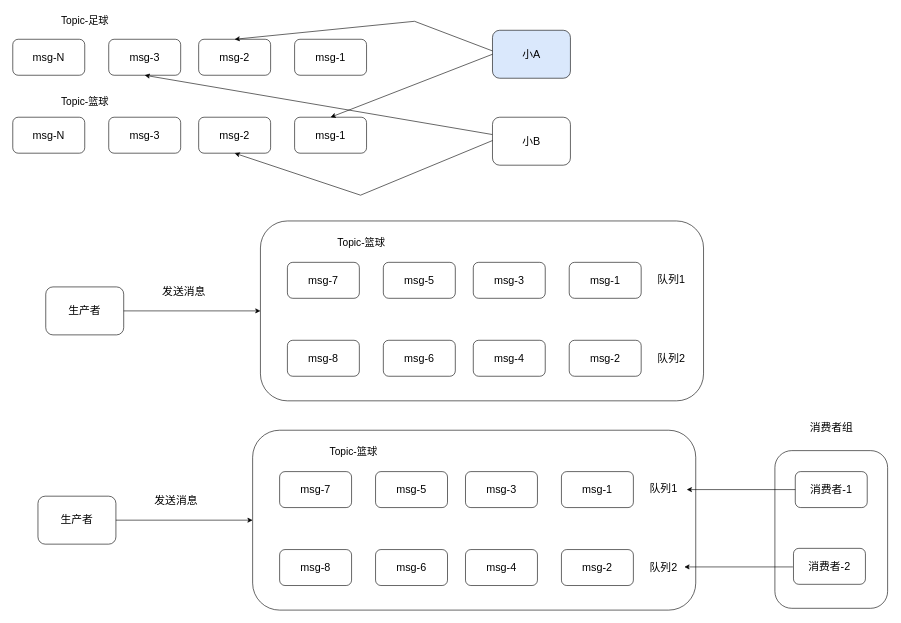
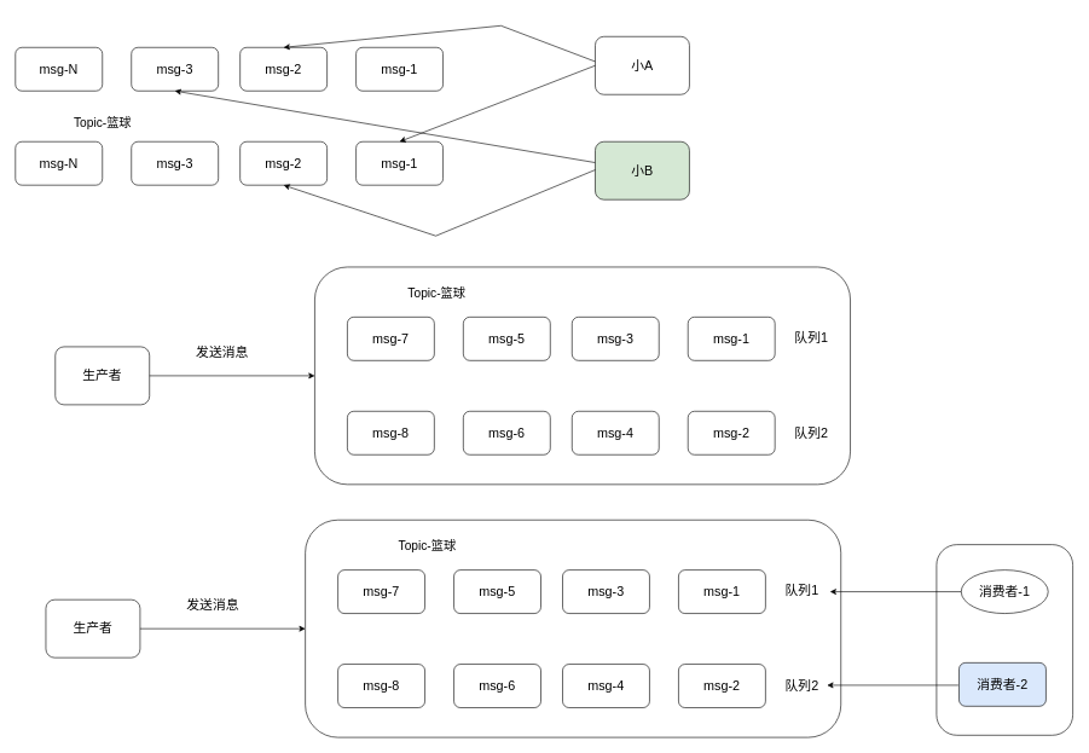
  <mxCell id="0" />
  <mxCell id="1" parent="0" />
  <mxCell id="2" value="" style="rounded=1;whiteSpace=wrap;html=1;fontSize=18;" vertex="1" parent="1"><mxGeometry x="433" y="368" width="739" height="300" as="geometry" /></mxCell>
  <mxCell id="3" value="msg-3" style="rounded=1;whiteSpace=wrap;html=1;fontSize=18;" vertex="1" parent="1"><mxGeometry x="180" y="65" width="120" height="60" as="geometry" /></mxCell>
  <mxCell id="4" value="msg-N" style="rounded=1;whiteSpace=wrap;html=1;fontSize=18;" vertex="1" parent="1"><mxGeometry x="20" y="65" width="120" height="60" as="geometry" /></mxCell>
  <mxCell id="5" value="msg-1" style="rounded=1;whiteSpace=wrap;html=1;fontSize=18;" vertex="1" parent="1"><mxGeometry x="490" y="65" width="120" height="60" as="geometry" /></mxCell>
  <mxCell id="6" value="msg-2" style="rounded=1;whiteSpace=wrap;html=1;fontSize=18;" vertex="1" parent="1"><mxGeometry x="330" y="65" width="120" height="60" as="geometry" /></mxCell>
- <mxCell id="7" value="Topic-足球" style="text;html=1;align=center;verticalAlign=middle;resizable=0;points=[];autosize=1;strokeColor=none;fillColor=none;fontSize=17;" vertex="1" parent="1"><mxGeometry x="95" y="20" width="90" height="30" as="geometry" /></mxCell>
  <mxCell id="8" value="Topic-篮球" style="text;html=1;align=center;verticalAlign=middle;resizable=0;points=[];autosize=1;strokeColor=none;fillColor=none;fontSize=17;" vertex="1" parent="1"><mxGeometry x="95" y="155" width="90" height="30" as="geometry" /></mxCell>
  <mxCell id="9" value="msg-3" style="rounded=1;whiteSpace=wrap;html=1;fontSize=18;" vertex="1" parent="1"><mxGeometry x="180" y="195" width="120" height="60" as="geometry" /></mxCell>
  <mxCell id="10" value="msg-N" style="rounded=1;whiteSpace=wrap;html=1;fontSize=18;" vertex="1" parent="1"><mxGeometry x="20" y="195" width="120" height="60" as="geometry" /></mxCell>
  <mxCell id="11" value="msg-1" style="rounded=1;whiteSpace=wrap;html=1;fontSize=18;" vertex="1" parent="1"><mxGeometry x="490" y="195" width="120" height="60" as="geometry" /></mxCell>
  <mxCell id="12" value="msg-2" style="rounded=1;whiteSpace=wrap;html=1;fontSize=18;" vertex="1" parent="1"><mxGeometry x="330" y="195" width="120" height="60" as="geometry" /></mxCell>
- <mxCell id="13" value="小A" style="rounded=1;whiteSpace=wrap;html=1;fontSize=18;fillColor=#dae8fc;" vertex="1" parent="1"><mxGeometry x="820" y="50" width="130" height="80" as="geometry" /></mxCell>
+ <mxCell id="13" value="小A" style="rounded=1;whiteSpace=wrap;html=1;fontSize=18;" vertex="1" parent="1"><mxGeometry x="820" y="50" width="130" height="80" as="geometry" /></mxCell>
  <mxCell id="14" value="" style="rounded=0;orthogonalLoop=1;jettySize=auto;html=1;fontSize=18;entryX=0.5;entryY=1;entryDx=0;entryDy=0;" edge="1" parent="1" source="15" target="3"><mxGeometry relative="1" as="geometry"><mxPoint x="715" y="235" as="targetPoint" /></mxGeometry></mxCell>
- <mxCell id="15" value="小B" style="rounded=1;whiteSpace=wrap;html=1;fontSize=18;" vertex="1" parent="1"><mxGeometry x="820" y="195" width="130" height="80" as="geometry" /></mxCell>
+ <mxCell id="15" value="小B" style="rounded=1;whiteSpace=wrap;html=1;fontSize=18;fillColor=#d5e8d4;" vertex="1" parent="1"><mxGeometry x="820" y="195" width="130" height="80" as="geometry" /></mxCell>
  <mxCell id="16" value="" style="rounded=0;orthogonalLoop=1;jettySize=auto;html=1;fontSize=18;entryX=0.5;entryY=0;entryDx=0;entryDy=0;" edge="1" parent="1" target="6"><mxGeometry relative="1" as="geometry"><mxPoint x="820" y="84.455" as="sourcePoint" /><mxPoint x="240" y="-14.46" as="targetPoint" /><Array as="points"><mxPoint x="690" y="35" /></Array></mxGeometry></mxCell>
  <mxCell id="17" value="" style="rounded=0;orthogonalLoop=1;jettySize=auto;html=1;fontSize=18;entryX=0.5;entryY=0;entryDx=0;entryDy=0;exitX=0;exitY=0.5;exitDx=0;exitDy=0;" edge="1" parent="1" source="13" target="11"><mxGeometry relative="1" as="geometry"><mxPoint x="830" y="233.915" as="sourcePoint" /><mxPoint x="250" y="135" as="targetPoint" /></mxGeometry></mxCell>
  <mxCell id="18" value="" style="rounded=0;orthogonalLoop=1;jettySize=auto;html=1;fontSize=18;entryX=0.5;entryY=1;entryDx=0;entryDy=0;" edge="1" parent="1" target="12"><mxGeometry relative="1" as="geometry"><mxPoint x="820" y="233.915" as="sourcePoint" /><mxPoint x="240" y="135" as="targetPoint" /><Array as="points"><mxPoint x="600" y="325" /></Array></mxGeometry></mxCell>
  <mxCell id="19" value="msg-5" style="rounded=1;whiteSpace=wrap;html=1;fontSize=18;" vertex="1" parent="1"><mxGeometry x="638" y="437" width="120" height="60" as="geometry" /></mxCell>
  <mxCell id="20" value="msg-7" style="rounded=1;whiteSpace=wrap;html=1;fontSize=18;" vertex="1" parent="1"><mxGeometry x="478" y="437" width="120" height="60" as="geometry" /></mxCell>
  <mxCell id="21" value="msg-1" style="rounded=1;whiteSpace=wrap;html=1;fontSize=18;" vertex="1" parent="1"><mxGeometry x="948" y="437" width="120" height="60" as="geometry" /></mxCell>
  <mxCell id="22" value="msg-3" style="rounded=1;whiteSpace=wrap;html=1;fontSize=18;" vertex="1" parent="1"><mxGeometry x="788" y="437" width="120" height="60" as="geometry" /></mxCell>
  <mxCell id="23" value="Topic-篮球" style="text;html=1;align=center;verticalAlign=middle;resizable=0;points=[];autosize=1;strokeColor=none;fillColor=none;fontSize=17;" vertex="1" parent="1"><mxGeometry x="556" y="390" width="90" height="30" as="geometry" /></mxCell>
  <mxCell id="24" value="msg-6" style="rounded=1;whiteSpace=wrap;html=1;fontSize=18;" vertex="1" parent="1"><mxGeometry x="638" y="567" width="120" height="60" as="geometry" /></mxCell>
  <mxCell id="25" value="msg-8" style="rounded=1;whiteSpace=wrap;html=1;fontSize=18;" vertex="1" parent="1"><mxGeometry x="478" y="567" width="120" height="60" as="geometry" /></mxCell>
  <mxCell id="26" value="msg-2" style="rounded=1;whiteSpace=wrap;html=1;fontSize=18;" vertex="1" parent="1"><mxGeometry x="948" y="567" width="120" height="60" as="geometry" /></mxCell>
  <mxCell id="27" value="msg-4" style="rounded=1;whiteSpace=wrap;html=1;fontSize=18;" vertex="1" parent="1"><mxGeometry x="788" y="567" width="120" height="60" as="geometry" /></mxCell>
  <mxCell id="28" value="队列1" style="text;html=1;align=center;verticalAlign=middle;resizable=0;points=[];autosize=1;strokeColor=none;fillColor=none;fontSize=18;" vertex="1" parent="1"><mxGeometry x="1090" y="453" width="56" height="26" as="geometry" /></mxCell>
  <mxCell id="29" value="队列2" style="text;html=1;align=center;verticalAlign=middle;resizable=0;points=[];autosize=1;strokeColor=none;fillColor=none;fontSize=18;" vertex="1" parent="1"><mxGeometry x="1090" y="584" width="56" height="26" as="geometry" /></mxCell>
  <mxCell id="30" value="生产者" style="rounded=1;whiteSpace=wrap;html=1;fontSize=18;" vertex="1" parent="1"><mxGeometry x="75" y="478" width="130" height="80" as="geometry" /></mxCell>
  <mxCell id="31" value="" style="endArrow=classic;html=1;fontSize=18;exitX=1;exitY=0.5;exitDx=0;exitDy=0;entryX=0;entryY=0.5;entryDx=0;entryDy=0;" edge="1" parent="1" source="30" target="2"><mxGeometry width="50" height="50" relative="1" as="geometry"><mxPoint x="675" y="340" as="sourcePoint" /><mxPoint x="725" y="290" as="targetPoint" /></mxGeometry></mxCell>
  <mxCell id="32" value="发送消息" style="text;html=1;align=center;verticalAlign=middle;resizable=0;points=[];autosize=1;strokeColor=none;fillColor=none;fontSize=18;" vertex="1" parent="1"><mxGeometry x="264" y="473" width="82" height="26" as="geometry" /></mxCell>
  <mxCell id="33" value="" style="rounded=1;whiteSpace=wrap;html=1;fontSize=18;" vertex="1" parent="1"><mxGeometry x="420" y="717" width="739" height="300" as="geometry" /></mxCell>
  <mxCell id="34" value="msg-5" style="rounded=1;whiteSpace=wrap;html=1;fontSize=18;" vertex="1" parent="1"><mxGeometry x="625" y="786" width="120" height="60" as="geometry" /></mxCell>
  <mxCell id="35" value="msg-7" style="rounded=1;whiteSpace=wrap;html=1;fontSize=18;" vertex="1" parent="1"><mxGeometry x="465" y="786" width="120" height="60" as="geometry" /></mxCell>
  <mxCell id="36" value="msg-1" style="rounded=1;whiteSpace=wrap;html=1;fontSize=18;" vertex="1" parent="1"><mxGeometry x="935" y="786" width="120" height="60" as="geometry" /></mxCell>
  <mxCell id="37" value="msg-3" style="rounded=1;whiteSpace=wrap;html=1;fontSize=18;" vertex="1" parent="1"><mxGeometry x="775" y="786" width="120" height="60" as="geometry" /></mxCell>
  <mxCell id="38" value="Topic-篮球" style="text;html=1;align=center;verticalAlign=middle;resizable=0;points=[];autosize=1;strokeColor=none;fillColor=none;fontSize=17;" vertex="1" parent="1"><mxGeometry x="543" y="739" width="90" height="30" as="geometry" /></mxCell>
  <mxCell id="39" value="msg-6" style="rounded=1;whiteSpace=wrap;html=1;fontSize=18;" vertex="1" parent="1"><mxGeometry x="625" y="916" width="120" height="60" as="geometry" /></mxCell>
  <mxCell id="40" value="msg-8" style="rounded=1;whiteSpace=wrap;html=1;fontSize=18;" vertex="1" parent="1"><mxGeometry x="465" y="916" width="120" height="60" as="geometry" /></mxCell>
  <mxCell id="41" value="msg-2" style="rounded=1;whiteSpace=wrap;html=1;fontSize=18;" vertex="1" parent="1"><mxGeometry x="935" y="916" width="120" height="60" as="geometry" /></mxCell>
  <mxCell id="42" value="msg-4" style="rounded=1;whiteSpace=wrap;html=1;fontSize=18;" vertex="1" parent="1"><mxGeometry x="775" y="916" width="120" height="60" as="geometry" /></mxCell>
  <mxCell id="43" value="队列1" style="text;html=1;align=center;verticalAlign=middle;resizable=0;points=[];autosize=1;strokeColor=none;fillColor=none;fontSize=18;" vertex="1" parent="1"><mxGeometry x="1077" y="802" width="56" height="26" as="geometry" /></mxCell>
  <mxCell id="44" value="队列2" style="text;html=1;align=center;verticalAlign=middle;resizable=0;points=[];autosize=1;strokeColor=none;fillColor=none;fontSize=18;" vertex="1" parent="1"><mxGeometry x="1077" y="933" width="56" height="26" as="geometry" /></mxCell>
  <mxCell id="45" value="生产者" style="rounded=1;whiteSpace=wrap;html=1;fontSize=18;" vertex="1" parent="1"><mxGeometry x="62" y="827" width="130" height="80" as="geometry" /></mxCell>
  <mxCell id="46" value="" style="endArrow=classic;html=1;fontSize=18;exitX=1;exitY=0.5;exitDx=0;exitDy=0;entryX=0;entryY=0.5;entryDx=0;entryDy=0;" edge="1" parent="1" source="45" target="33"><mxGeometry width="50" height="50" relative="1" as="geometry"><mxPoint x="662" y="689" as="sourcePoint" /><mxPoint x="712" y="639" as="targetPoint" /></mxGeometry></mxCell>
  <mxCell id="47" value="发送消息" style="text;html=1;align=center;verticalAlign=middle;resizable=0;points=[];autosize=1;strokeColor=none;fillColor=none;fontSize=18;" vertex="1" parent="1"><mxGeometry x="251" y="822" width="82" height="26" as="geometry" /></mxCell>
  <mxCell id="48" value="" style="rounded=1;whiteSpace=wrap;html=1;fontSize=18;" vertex="1" parent="1"><mxGeometry x="1291" y="751" width="188" height="263" as="geometry" /></mxCell>
- <mxCell id="49" value="消费者-1" style="rounded=1;whiteSpace=wrap;html=1;fontSize=18;" vertex="1" parent="1"><mxGeometry x="1325" y="786" width="120" height="60" as="geometry" /></mxCell>
- <mxCell id="50" value="&lt;span&gt;消费者-2&lt;/span&gt;" style="rounded=1;whiteSpace=wrap;html=1;fontSize=18;" vertex="1" parent="1"><mxGeometry x="1322" y="914" width="120" height="60" as="geometry" /></mxCell>
- <mxCell id="51" value="消费者组" style="text;html=1;align=center;verticalAlign=middle;resizable=0;points=[];autosize=1;strokeColor=none;fillColor=none;fontSize=18;" vertex="1" parent="1"><mxGeometry x="1344" y="699" width="82" height="26" as="geometry" /></mxCell>
+ <mxCell id="49" value="消费者-1" style="ellipse;whiteSpace=wrap;html=1;fontSize=18;" vertex="1" parent="1"><mxGeometry x="1325" y="786" width="120" height="60" as="geometry" /></mxCell>
+ <mxCell id="50" value="&lt;span&gt;消费者-2&lt;/span&gt;" style="rounded=1;whiteSpace=wrap;html=1;fontSize=18;fillColor=#dae8fc;" vertex="1" parent="1"><mxGeometry x="1322" y="914" width="120" height="60" as="geometry" /></mxCell>
  <mxCell id="52" value="" style="endArrow=classic;html=1;fontSize=18;exitX=0;exitY=0.5;exitDx=0;exitDy=0;" edge="1" parent="1" source="49"><mxGeometry width="50" height="50" relative="1" as="geometry"><mxPoint x="836" y="740" as="sourcePoint" /><mxPoint x="1144" y="816" as="targetPoint" /></mxGeometry></mxCell>
  <mxCell id="53" value="" style="endArrow=classic;html=1;fontSize=18;exitX=0;exitY=0.5;exitDx=0;exitDy=0;" edge="1" parent="1"><mxGeometry width="50" height="50" relative="1" as="geometry"><mxPoint x="1321" y="945" as="sourcePoint" /><mxPoint x="1140" y="945" as="targetPoint" /></mxGeometry></mxCell>
